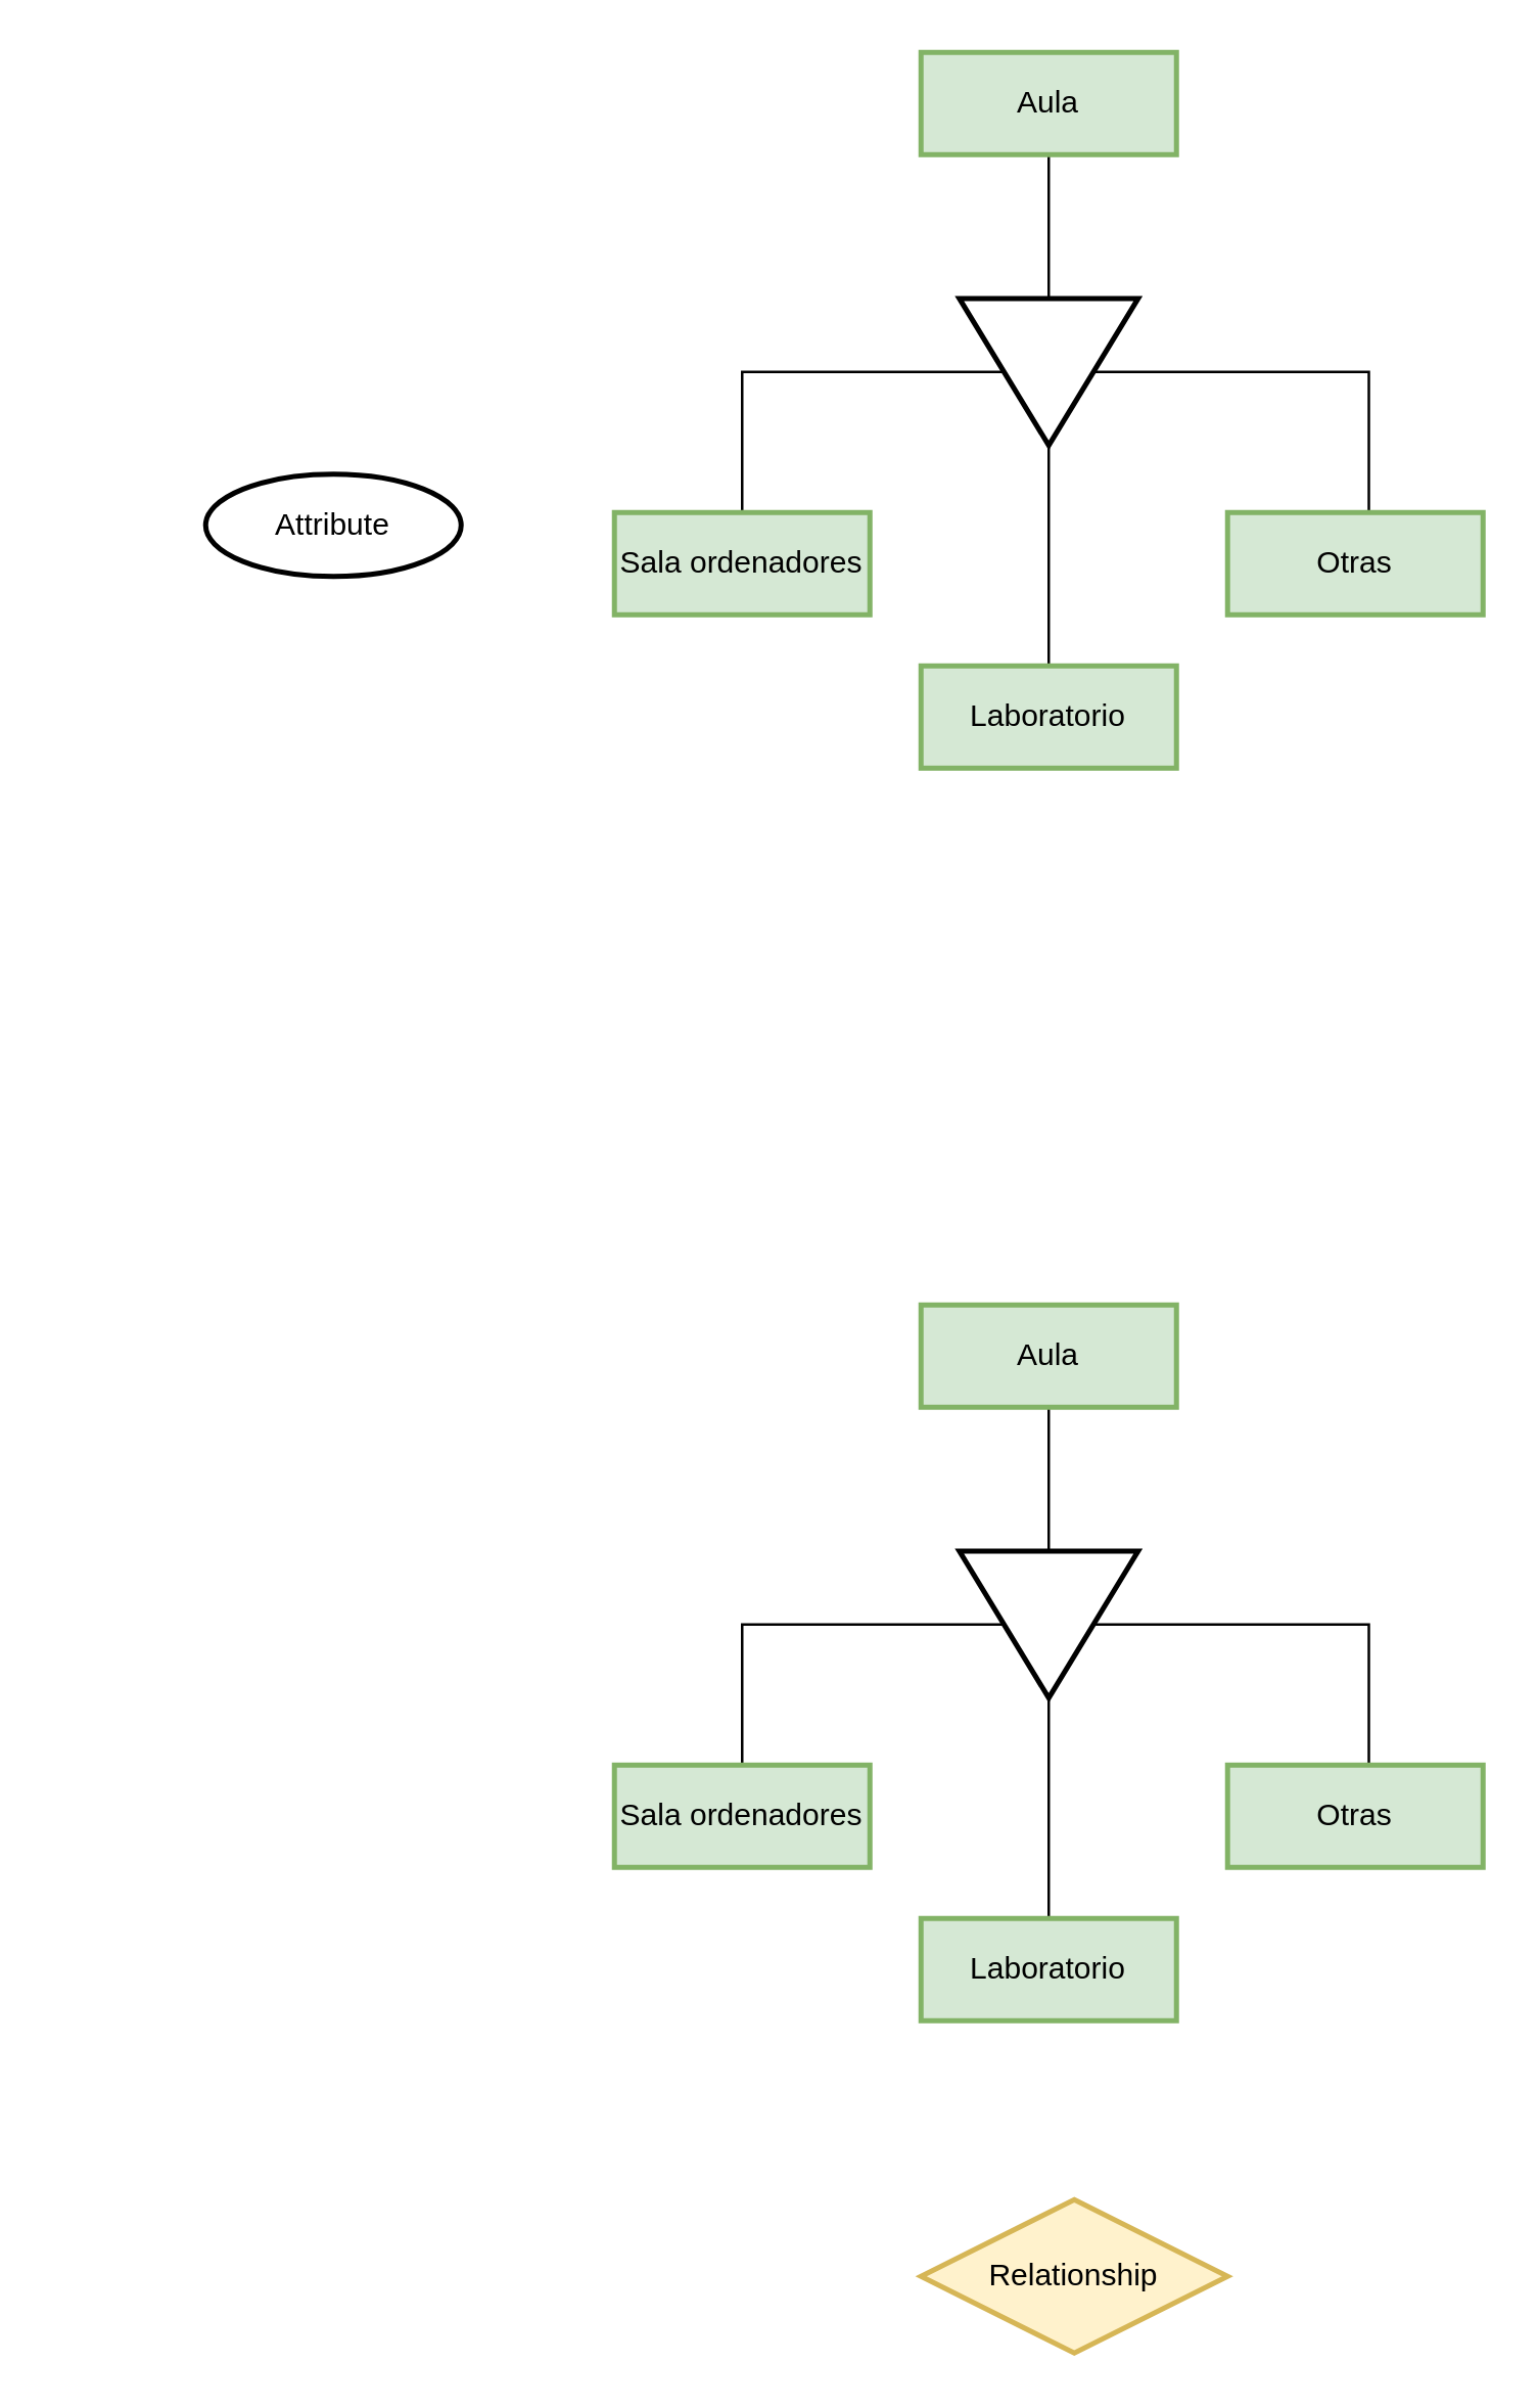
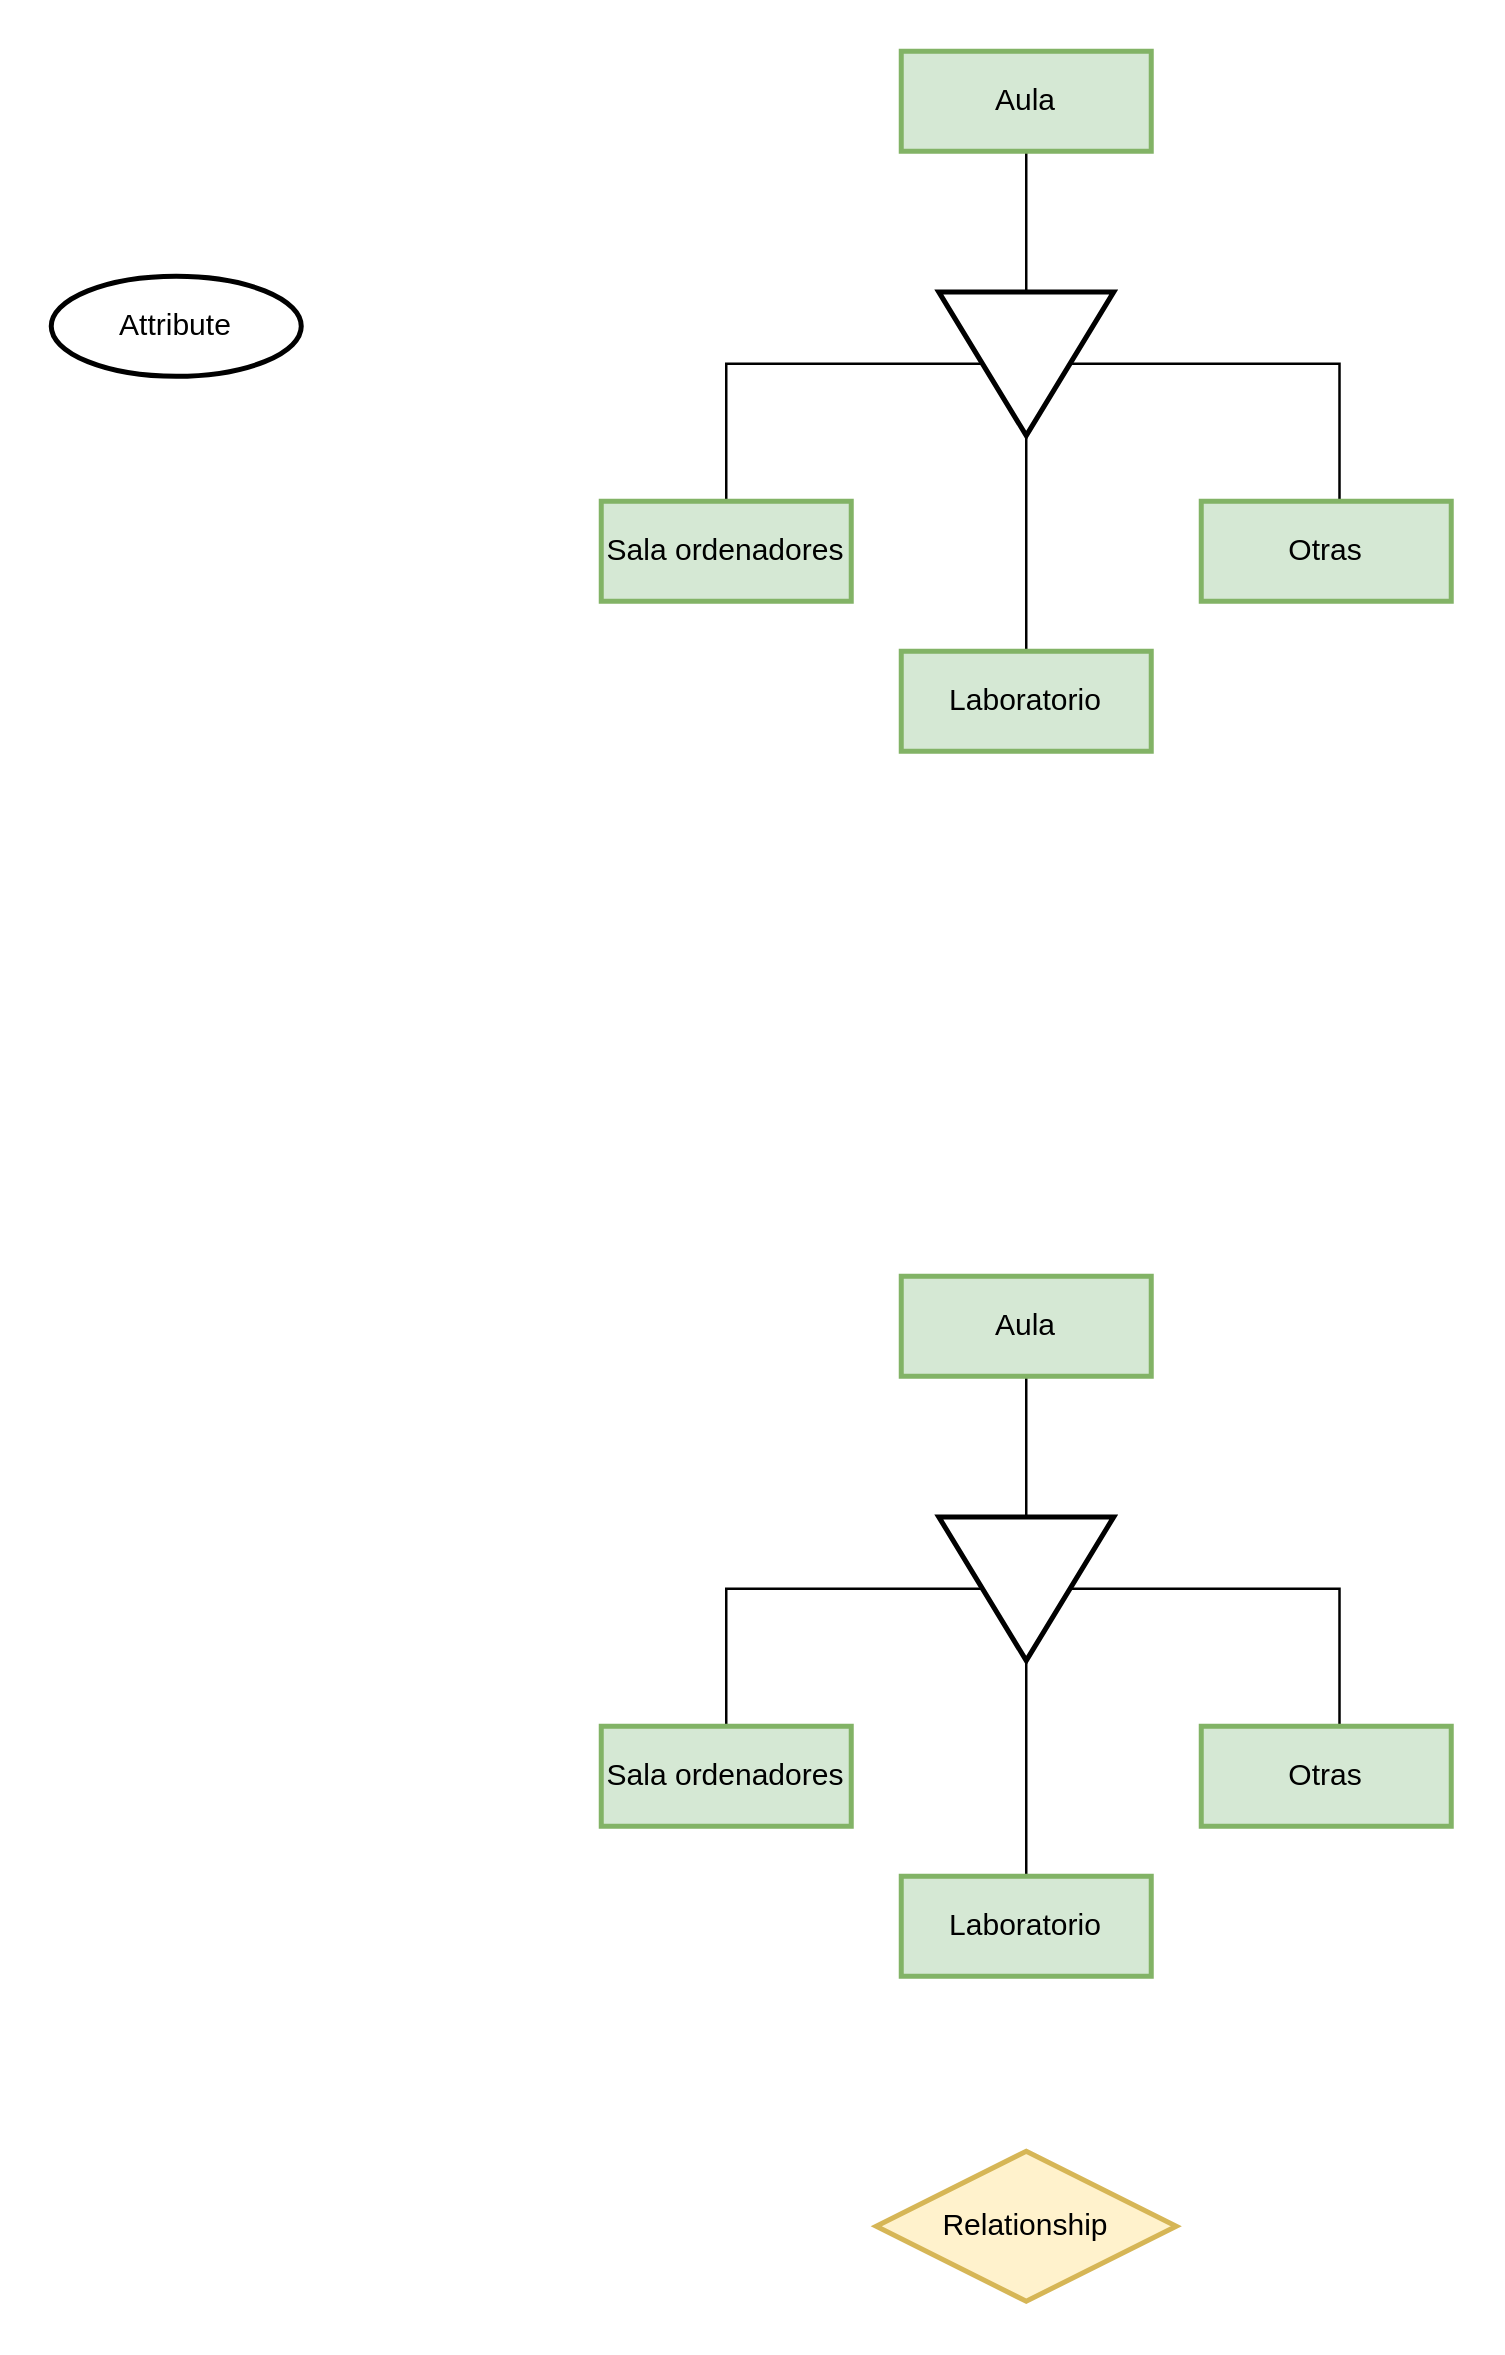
  <mxCell id="0" />
  <mxCell id="1" parent="0" />
- <mxCell id="2" value="Attribute" style="ellipse;whiteSpace=wrap;html=1;align=center;strokeWidth=2;" parent="1" vertex="1"><mxGeometry x="80" y="185" width="100" height="40" as="geometry" /></mxCell>
+ <mxCell id="2" value="Attribute" style="ellipse;whiteSpace=wrap;html=1;align=center;strokeWidth=2;" parent="1" vertex="1"><mxGeometry x="20" y="110" width="100" height="40" as="geometry" /></mxCell>
  <mxCell id="3" style="edgeStyle=orthogonalEdgeStyle;rounded=0;orthogonalLoop=1;jettySize=auto;html=1;exitX=0.5;exitY=1;exitDx=0;exitDy=0;entryX=0;entryY=0.5;entryDx=0;entryDy=0;endArrow=none;endFill=0;" parent="1" source="4" target="9" edge="1"><mxGeometry relative="1" as="geometry" /></mxCell>
  <mxCell id="4" value="Aula" style="whiteSpace=wrap;html=1;align=center;strokeWidth=2;fillColor=#d5e8d4;strokeColor=#82b366;" parent="1" vertex="1"><mxGeometry x="360" y="20" width="100" height="40" as="geometry" /></mxCell>
- <mxCell id="5" value="Relationship" style="shape=rhombus;perimeter=rhombusPerimeter;whiteSpace=wrap;html=1;align=center;fillColor=#fff2cc;strokeColor=#d6b656;strokeWidth=2;" parent="1" vertex="1"><mxGeometry x="360" y="860" width="120" height="60" as="geometry" /></mxCell>
+ <mxCell id="5" value="Relationship" style="shape=rhombus;perimeter=rhombusPerimeter;whiteSpace=wrap;html=1;align=center;fillColor=#fff2cc;strokeColor=#d6b656;strokeWidth=2;" parent="1" vertex="1"><mxGeometry x="350" y="860" width="120" height="60" as="geometry" /></mxCell>
  <mxCell id="6" style="edgeStyle=orthogonalEdgeStyle;rounded=0;orthogonalLoop=1;jettySize=auto;html=1;exitX=0.5;exitY=1;exitDx=0;exitDy=0;entryX=0.5;entryY=0;entryDx=0;entryDy=0;endArrow=none;endFill=0;" parent="1" source="9" target="10" edge="1"><mxGeometry relative="1" as="geometry" /></mxCell>
  <mxCell id="7" style="edgeStyle=orthogonalEdgeStyle;rounded=0;orthogonalLoop=1;jettySize=auto;html=1;exitX=0.5;exitY=0;exitDx=0;exitDy=0;entryX=0.553;entryY=0.018;entryDx=0;entryDy=0;entryPerimeter=0;endArrow=none;endFill=0;" parent="1" source="9" target="12" edge="1"><mxGeometry relative="1" as="geometry" /></mxCell>
  <mxCell id="8" style="edgeStyle=orthogonalEdgeStyle;rounded=0;orthogonalLoop=1;jettySize=auto;html=1;exitX=1;exitY=0.5;exitDx=0;exitDy=0;endArrow=none;endFill=0;" parent="1" source="9" target="11" edge="1"><mxGeometry relative="1" as="geometry" /></mxCell>
  <mxCell id="9" value="" style="triangle;whiteSpace=wrap;html=1;strokeWidth=2;rotation=90;" parent="1" vertex="1"><mxGeometry x="381.25" y="110" width="57.5" height="70" as="geometry" /></mxCell>
  <mxCell id="10" value="Sala ordenadores" style="whiteSpace=wrap;html=1;align=center;strokeWidth=2;fillColor=#d5e8d4;strokeColor=#82b366;" parent="1" vertex="1"><mxGeometry x="240" y="200" width="100" height="40" as="geometry" /></mxCell>
  <mxCell id="11" value="Laboratorio" style="whiteSpace=wrap;html=1;align=center;strokeWidth=2;fillColor=#d5e8d4;strokeColor=#82b366;" parent="1" vertex="1"><mxGeometry x="360" y="260" width="100" height="40" as="geometry" /></mxCell>
  <mxCell id="12" value="Otras" style="whiteSpace=wrap;html=1;align=center;strokeWidth=2;fillColor=#d5e8d4;strokeColor=#82b366;" parent="1" vertex="1"><mxGeometry x="480" y="200" width="100" height="40" as="geometry" /></mxCell>
  <mxCell id="13" style="edgeStyle=orthogonalEdgeStyle;rounded=0;orthogonalLoop=1;jettySize=auto;html=1;exitX=0.5;exitY=1;exitDx=0;exitDy=0;entryX=0;entryY=0.5;entryDx=0;entryDy=0;endArrow=none;endFill=0;" parent="1" source="14" target="18" edge="1"><mxGeometry relative="1" as="geometry" /></mxCell>
  <mxCell id="14" value="Aula" style="whiteSpace=wrap;html=1;align=center;strokeWidth=2;fillColor=#d5e8d4;strokeColor=#82b366;" parent="1" vertex="1"><mxGeometry x="360" y="510" width="100" height="40" as="geometry" /></mxCell>
  <mxCell id="15" style="edgeStyle=orthogonalEdgeStyle;rounded=0;orthogonalLoop=1;jettySize=auto;html=1;exitX=0.5;exitY=1;exitDx=0;exitDy=0;entryX=0.5;entryY=0;entryDx=0;entryDy=0;endArrow=none;endFill=0;" parent="1" source="18" target="19" edge="1"><mxGeometry relative="1" as="geometry" /></mxCell>
  <mxCell id="16" style="edgeStyle=orthogonalEdgeStyle;rounded=0;orthogonalLoop=1;jettySize=auto;html=1;exitX=0.5;exitY=0;exitDx=0;exitDy=0;entryX=0.553;entryY=0.018;entryDx=0;entryDy=0;entryPerimeter=0;endArrow=none;endFill=0;" parent="1" source="18" target="21" edge="1"><mxGeometry relative="1" as="geometry" /></mxCell>
  <mxCell id="17" style="edgeStyle=orthogonalEdgeStyle;rounded=0;orthogonalLoop=1;jettySize=auto;html=1;exitX=1;exitY=0.5;exitDx=0;exitDy=0;endArrow=none;endFill=0;" parent="1" source="18" target="20" edge="1"><mxGeometry relative="1" as="geometry" /></mxCell>
  <mxCell id="18" value="" style="triangle;whiteSpace=wrap;html=1;strokeWidth=2;rotation=90;" parent="1" vertex="1"><mxGeometry x="381.25" y="600" width="57.5" height="70" as="geometry" /></mxCell>
  <mxCell id="19" value="Sala ordenadores" style="whiteSpace=wrap;html=1;align=center;strokeWidth=2;fillColor=#d5e8d4;strokeColor=#82b366;" parent="1" vertex="1"><mxGeometry x="240" y="690" width="100" height="40" as="geometry" /></mxCell>
  <mxCell id="20" value="Laboratorio" style="whiteSpace=wrap;html=1;align=center;strokeWidth=2;fillColor=#d5e8d4;strokeColor=#82b366;" parent="1" vertex="1"><mxGeometry x="360" y="750" width="100" height="40" as="geometry" /></mxCell>
  <mxCell id="21" value="Otras" style="whiteSpace=wrap;html=1;align=center;strokeWidth=2;fillColor=#d5e8d4;strokeColor=#82b366;" parent="1" vertex="1"><mxGeometry x="480" y="690" width="100" height="40" as="geometry" /></mxCell>
